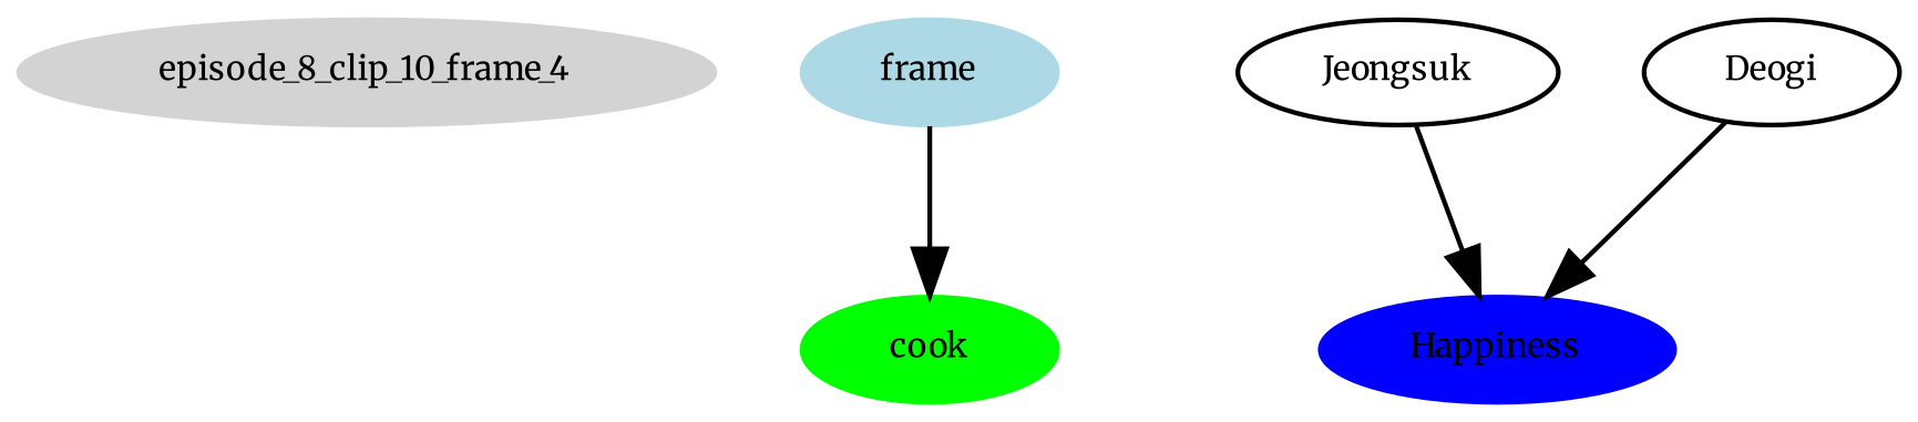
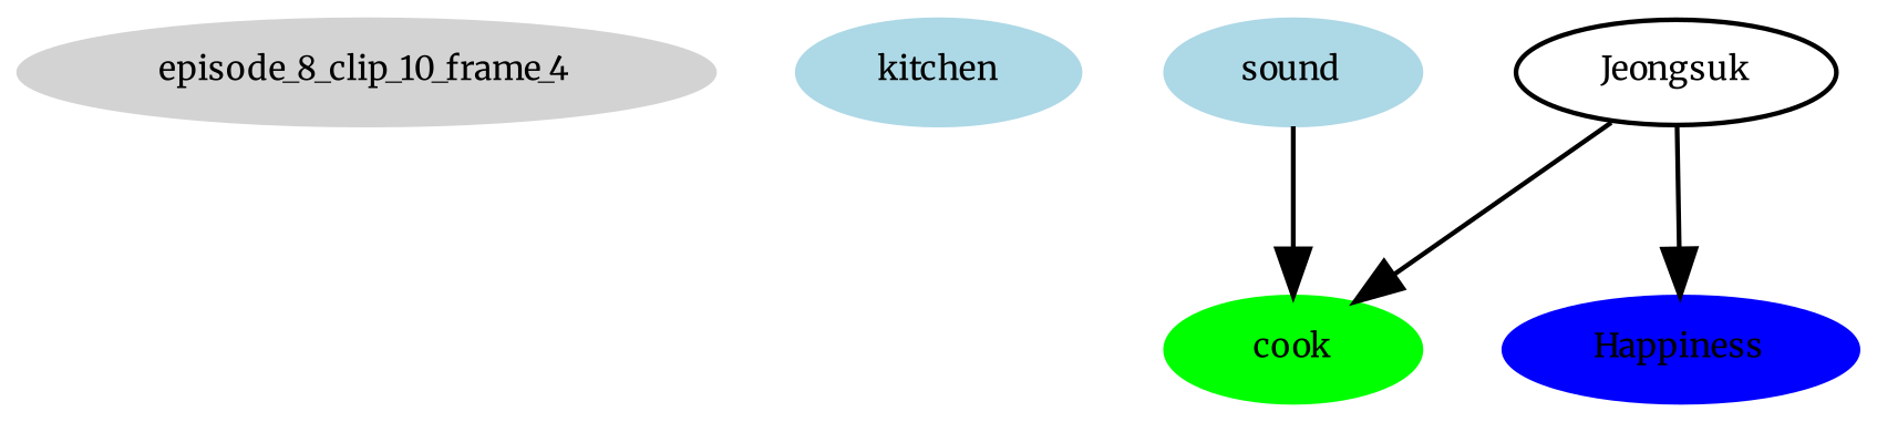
  digraph {
    fontname=Merriweather
    rankdir=TB
    node [fontname=Merriweather fontsize=7 style=filled]
    edge [fontname=Merriweather fontsize=7]
    n1 [color=lightgrey height=0.1 label=episode_8_clip_10_frame_4]
-   sound [color=lightblue height=0.1 label=frame]
+   kitchen [color=lightblue height=0.1]
+   sound [color=lightblue height=0.1]
    cook [color=green height=0.1]
    Jeongsuk [height=0.1 style=""]
    Happiness [color=blue height=0.1]
-   Deogi [height=0.1 style=""]
    sound -> cook
+   Jeongsuk -> cook
    Jeongsuk -> Happiness
-   Deogi -> Happiness
  }
